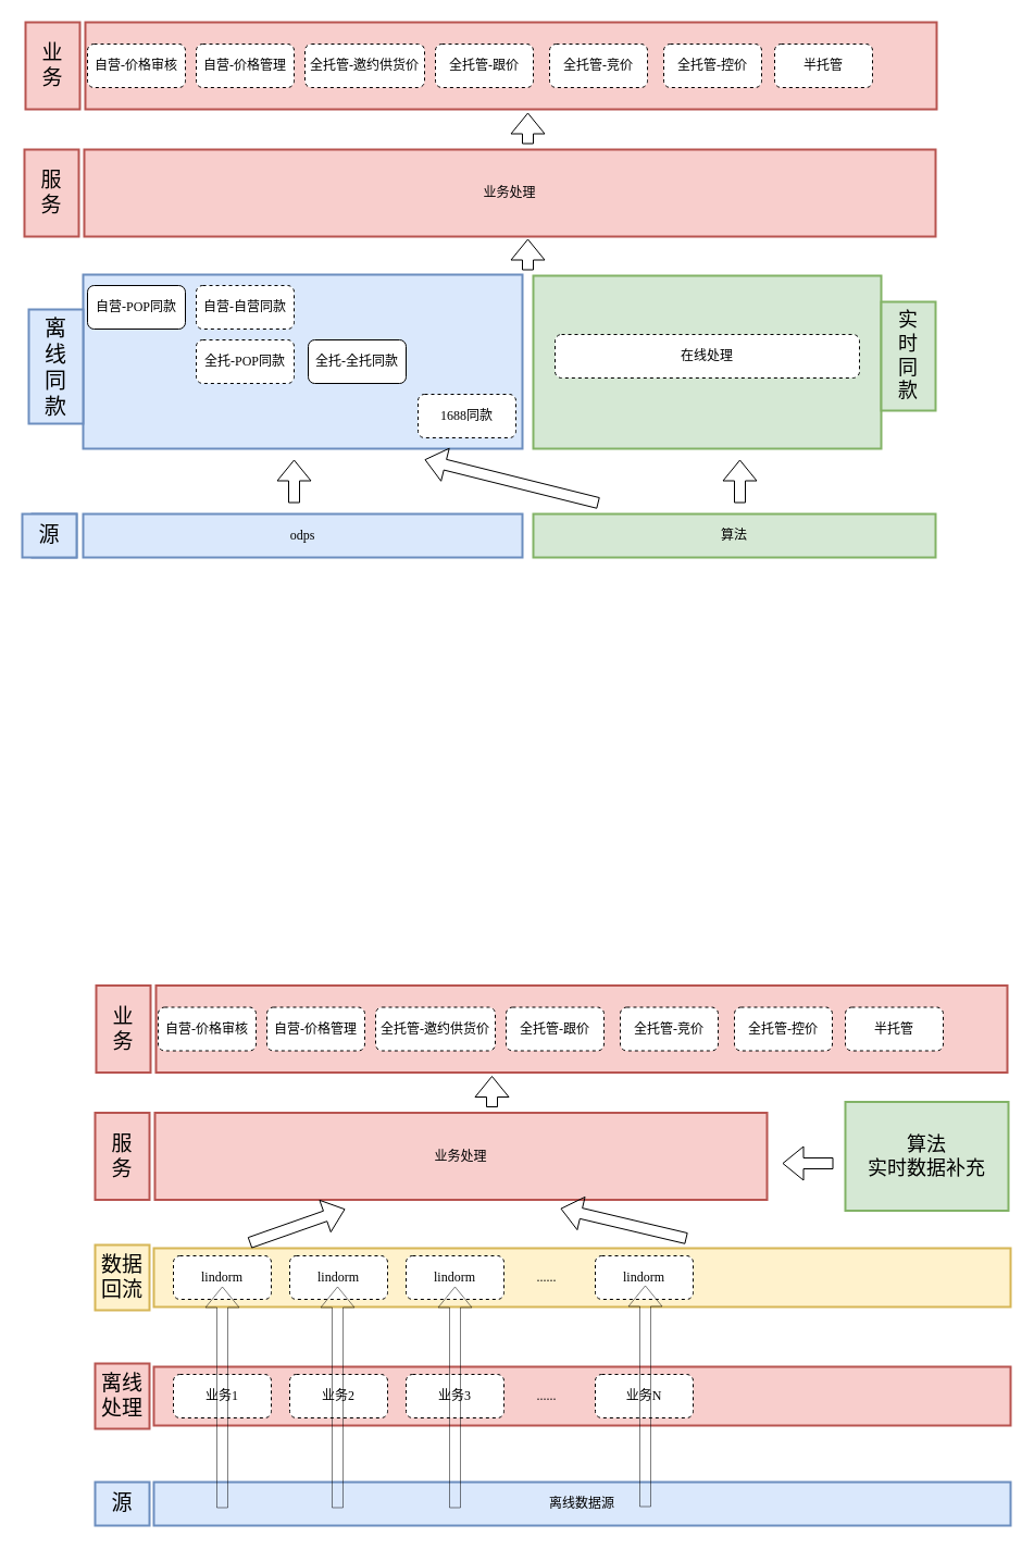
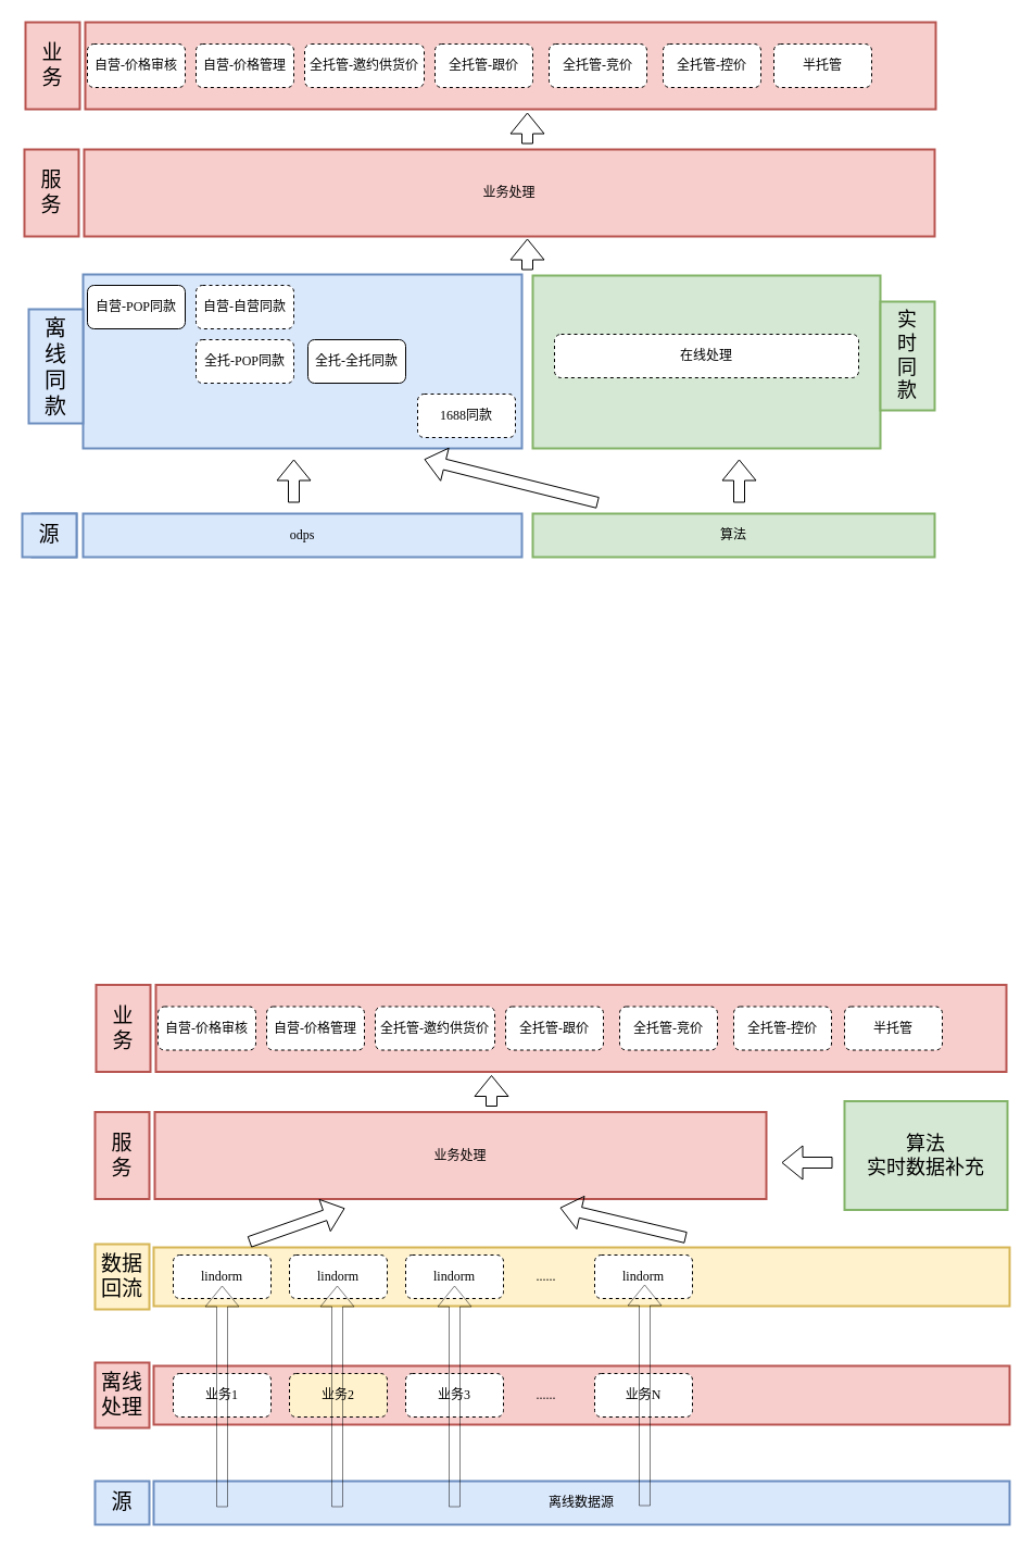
  <mxCell id="0" />
  <mxCell id="1" parent="0" />
  <mxCell id="2" value="&lt;font face=&quot;Garamond&quot;&gt;业务处理&lt;/font&gt;" style="rounded=0;whiteSpace=wrap;html=1;strokeWidth=2;fillColor=#f8cecc;strokeColor=#b85450;fontFamily=Comic Sans MS;" parent="1" vertex="1"><mxGeometry x="77" y="137" width="783" height="80" as="geometry" /></mxCell>
  <mxCell id="3" value="&lt;span style=&quot;font-size: 19px;&quot;&gt;服&lt;br&gt;务&lt;/span&gt;" style="rounded=0;whiteSpace=wrap;html=1;strokeWidth=2;fillColor=#f8cecc;strokeColor=#b85450;fontFamily=Comic Sans MS;" parent="1" vertex="1"><mxGeometry x="22" y="137" width="50" height="80" as="geometry" /></mxCell>
  <mxCell id="4" value="" style="rounded=0;whiteSpace=wrap;html=1;strokeWidth=2;fillColor=#dae8fc;strokeColor=#6c8ebf;fontFamily=Comic Sans MS;" parent="1" vertex="1"><mxGeometry x="76" y="252" width="404" height="160" as="geometry" /></mxCell>
  <mxCell id="5" value="&lt;span style=&quot;font-size: 20px;&quot;&gt;离&lt;br&gt;线&lt;br&gt;同&lt;br&gt;款&lt;br&gt;&lt;/span&gt;" style="rounded=0;whiteSpace=wrap;html=1;strokeWidth=2;fillColor=#dae8fc;strokeColor=#6c8ebf;fontFamily=Comic Sans MS;" parent="1" vertex="1"><mxGeometry x="26" y="284" width="50" height="105" as="geometry" /></mxCell>
  <mxCell id="6" value="1688同款" style="rounded=1;whiteSpace=wrap;html=1;strokeWidth=1;fontFamily=Garamond;labelBorderColor=none;dashed=1;" parent="1" vertex="1"><mxGeometry x="384" y="362" width="90" height="40" as="geometry" /></mxCell>
  <mxCell id="7" value="自营-自营同款" style="rounded=1;whiteSpace=wrap;html=1;strokeWidth=1;fontFamily=Garamond;labelBorderColor=none;dashed=1;" parent="1" vertex="1"><mxGeometry x="180" y="262" width="90" height="40" as="geometry" /></mxCell>
  <mxCell id="8" value="自营-POP同款" style="rounded=1;whiteSpace=wrap;html=1;strokeWidth=1;fontFamily=Garamond;labelBorderColor=none;dashed=0;" parent="1" vertex="1"><mxGeometry x="80" y="262" width="90" height="40" as="geometry" /></mxCell>
  <mxCell id="9" value="全托-POP同款" style="rounded=1;whiteSpace=wrap;html=1;strokeWidth=1;fontFamily=Garamond;labelBorderColor=none;dashed=1;" parent="1" vertex="1"><mxGeometry x="180" y="312" width="90" height="40" as="geometry" /></mxCell>
  <mxCell id="10" value="全托-全托同款" style="rounded=1;whiteSpace=wrap;html=1;strokeWidth=1;fontFamily=Garamond;labelBorderColor=none;dashed=0;" parent="1" vertex="1"><mxGeometry x="283" y="312" width="90" height="40" as="geometry" /></mxCell>
  <mxCell id="11" value="&lt;font face=&quot;Garamond&quot;&gt;odps&lt;/font&gt;" style="rounded=0;whiteSpace=wrap;html=1;strokeWidth=2;fillColor=#dae8fc;strokeColor=#6c8ebf;fontFamily=Comic Sans MS;" parent="1" vertex="1"><mxGeometry x="76" y="472" width="404" height="40" as="geometry" /></mxCell>
  <mxCell id="12" value="" style="shape=flexArrow;endArrow=classic;html=1;rounded=0;" parent="1" edge="1"><mxGeometry width="50" height="50" relative="1" as="geometry"><mxPoint x="270" y="462" as="sourcePoint" /><mxPoint x="270" y="422" as="targetPoint" /></mxGeometry></mxCell>
  <mxCell id="13" value="算法" style="rounded=0;whiteSpace=wrap;html=1;strokeWidth=2;fillColor=#d5e8d4;strokeColor=#82b366;fontFamily=Comic Sans MS;" parent="1" vertex="1"><mxGeometry x="490" y="472" width="370" height="40" as="geometry" /></mxCell>
  <mxCell id="14" value="" style="rounded=0;whiteSpace=wrap;html=1;strokeWidth=2;fillColor=#d5e8d4;strokeColor=#82b366;fontFamily=Comic Sans MS;" parent="1" vertex="1"><mxGeometry x="490" y="253" width="320" height="159" as="geometry" /></mxCell>
  <mxCell id="15" value="" style="shape=flexArrow;endArrow=classic;html=1;rounded=0;" parent="1" edge="1"><mxGeometry width="50" height="50" relative="1" as="geometry"><mxPoint x="550" y="462" as="sourcePoint" /><mxPoint x="390" y="422" as="targetPoint" /></mxGeometry></mxCell>
  <mxCell id="16" value="&lt;span style=&quot;font-size: 18px;&quot;&gt;实&lt;br&gt;时&lt;br&gt;同&lt;br&gt;款&lt;/span&gt;" style="rounded=0;whiteSpace=wrap;html=1;strokeWidth=2;fillColor=#d5e8d4;strokeColor=#82b366;fontFamily=Comic Sans MS;" parent="1" vertex="1"><mxGeometry x="810" y="277" width="50" height="100" as="geometry" /></mxCell>
  <mxCell id="17" value="" style="shape=flexArrow;endArrow=classic;html=1;rounded=0;" parent="1" edge="1"><mxGeometry width="50" height="50" relative="1" as="geometry"><mxPoint x="680" y="462" as="sourcePoint" /><mxPoint x="680" y="422" as="targetPoint" /></mxGeometry></mxCell>
  <mxCell id="18" value="&lt;font face=&quot;Garamond&quot;&gt;在线处理&lt;/font&gt;" style="rounded=1;whiteSpace=wrap;html=1;strokeWidth=1;fontFamily=Garamond;labelBorderColor=none;dashed=1;" parent="1" vertex="1"><mxGeometry x="510" y="307" width="280" height="40" as="geometry" /></mxCell>
  <mxCell id="19" value="&lt;span style=&quot;font-size: 20px;&quot;&gt;源&lt;br&gt;&lt;/span&gt;" style="rounded=0;whiteSpace=wrap;html=1;strokeWidth=2;fillColor=#dae8fc;strokeColor=#6c8ebf;fontFamily=Comic Sans MS;" parent="1" vertex="1"><mxGeometry x="29" y="472" width="41" height="40" as="geometry" /></mxCell>
  <mxCell id="20" value="" style="rounded=0;whiteSpace=wrap;html=1;strokeWidth=2;fillColor=#f8cecc;strokeColor=#b85450;fontFamily=Comic Sans MS;" parent="1" vertex="1"><mxGeometry x="78" y="20" width="783" height="80" as="geometry" /></mxCell>
  <mxCell id="21" value="&lt;span style=&quot;font-size: 19px;&quot;&gt;业&lt;br&gt;务&lt;/span&gt;" style="rounded=0;whiteSpace=wrap;html=1;strokeWidth=2;fillColor=#f8cecc;strokeColor=#b85450;fontFamily=Comic Sans MS;" parent="1" vertex="1"><mxGeometry x="23" y="20" width="50" height="80" as="geometry" /></mxCell>
  <mxCell id="22" value="自营-价格审核" style="rounded=1;whiteSpace=wrap;html=1;strokeWidth=1;fontFamily=Garamond;labelBorderColor=none;dashed=1;" parent="1" vertex="1"><mxGeometry x="80" y="40" width="90" height="40" as="geometry" /></mxCell>
  <mxCell id="23" value="自营-价格管理" style="rounded=1;whiteSpace=wrap;html=1;strokeWidth=1;fontFamily=Garamond;labelBorderColor=none;dashed=1;" parent="1" vertex="1"><mxGeometry x="180" y="40" width="90" height="40" as="geometry" /></mxCell>
  <mxCell id="24" value="全托管-邀约供货价" style="rounded=1;whiteSpace=wrap;html=1;strokeWidth=1;fontFamily=Garamond;labelBorderColor=none;dashed=1;" parent="1" vertex="1"><mxGeometry x="280" y="40" width="110" height="40" as="geometry" /></mxCell>
  <mxCell id="25" value="全托管-跟价" style="rounded=1;whiteSpace=wrap;html=1;strokeWidth=1;fontFamily=Garamond;labelBorderColor=none;dashed=1;" parent="1" vertex="1"><mxGeometry x="400" y="40" width="90" height="40" as="geometry" /></mxCell>
  <mxCell id="26" value="全托管-竞价" style="rounded=1;whiteSpace=wrap;html=1;strokeWidth=1;fontFamily=Garamond;labelBorderColor=none;dashed=1;" parent="1" vertex="1"><mxGeometry x="505" y="40" width="90" height="40" as="geometry" /></mxCell>
  <mxCell id="27" value="全托管-控价" style="rounded=1;whiteSpace=wrap;html=1;strokeWidth=1;fontFamily=Garamond;labelBorderColor=none;dashed=1;" parent="1" vertex="1"><mxGeometry x="610" y="40" width="90" height="40" as="geometry" /></mxCell>
  <mxCell id="28" value="半托管" style="rounded=1;whiteSpace=wrap;html=1;strokeWidth=1;fontFamily=Garamond;labelBorderColor=none;dashed=1;" parent="1" vertex="1"><mxGeometry x="712" y="40" width="90" height="40" as="geometry" /></mxCell>
  <mxCell id="29" value="" style="shape=flexArrow;endArrow=classic;html=1;rounded=0;" parent="1" edge="1"><mxGeometry width="50" height="50" relative="1" as="geometry"><mxPoint x="485" y="248" as="sourcePoint" /><mxPoint x="485" y="219" as="targetPoint" /></mxGeometry></mxCell>
  <mxCell id="30" value="" style="shape=flexArrow;endArrow=classic;html=1;rounded=0;" parent="1" edge="1"><mxGeometry width="50" height="50" relative="1" as="geometry"><mxPoint x="485" y="132" as="sourcePoint" /><mxPoint x="485" y="103" as="targetPoint" /></mxGeometry></mxCell>
  <mxCell id="31" value="&lt;span style=&quot;font-size: 19px;&quot;&gt;源&lt;/span&gt;" style="rounded=0;whiteSpace=wrap;html=1;strokeWidth=2;fillColor=#dae8fc;strokeColor=#6c8ebf;fontFamily=Comic Sans MS;" parent="1" vertex="1"><mxGeometry x="20" y="472" width="50" height="40" as="geometry" /></mxCell>
  <mxCell id="32" value="&lt;font face=&quot;Garamond&quot;&gt;业务处理&lt;/font&gt;" style="rounded=0;whiteSpace=wrap;html=1;strokeWidth=2;fillColor=#f8cecc;strokeColor=#b85450;fontFamily=Comic Sans MS;" vertex="1" parent="1"><mxGeometry x="142" y="1022.5" width="563" height="80" as="geometry" /></mxCell>
  <mxCell id="33" value="&lt;span style=&quot;font-size: 19px;&quot;&gt;服&lt;br&gt;务&lt;/span&gt;" style="rounded=0;whiteSpace=wrap;html=1;strokeWidth=2;fillColor=#f8cecc;strokeColor=#b85450;fontFamily=Comic Sans MS;" vertex="1" parent="1"><mxGeometry x="87" y="1022.5" width="50" height="80" as="geometry" /></mxCell>
  <mxCell id="34" value="&lt;font face=&quot;Garamond&quot;&gt;离线数据源&lt;/font&gt;" style="rounded=0;whiteSpace=wrap;html=1;strokeWidth=2;fillColor=#dae8fc;strokeColor=#6c8ebf;fontFamily=Comic Sans MS;" vertex="1" parent="1"><mxGeometry x="141" y="1362" width="788" height="40" as="geometry" /></mxCell>
  <mxCell id="35" value="" style="rounded=0;whiteSpace=wrap;html=1;strokeWidth=2;fillColor=#f8cecc;strokeColor=#b85450;fontFamily=Comic Sans MS;" vertex="1" parent="1"><mxGeometry x="141" y="1256" width="788" height="54" as="geometry" /></mxCell>
  <mxCell id="36" value="&lt;span style=&quot;font-size: 18px;&quot;&gt;算法&lt;br&gt;实时数据补充&lt;/span&gt;" style="rounded=0;whiteSpace=wrap;html=1;strokeWidth=2;fillColor=#d5e8d4;strokeColor=#82b366;fontFamily=Comic Sans MS;" vertex="1" parent="1"><mxGeometry x="777" y="1012.5" width="150" height="100" as="geometry" /></mxCell>
  <mxCell id="37" value="" style="rounded=0;whiteSpace=wrap;html=1;strokeWidth=2;fillColor=#f8cecc;strokeColor=#b85450;fontFamily=Comic Sans MS;" vertex="1" parent="1"><mxGeometry x="143" y="905.5" width="783" height="80" as="geometry" /></mxCell>
  <mxCell id="38" value="&lt;span style=&quot;font-size: 19px;&quot;&gt;业&lt;br&gt;务&lt;/span&gt;" style="rounded=0;whiteSpace=wrap;html=1;strokeWidth=2;fillColor=#f8cecc;strokeColor=#b85450;fontFamily=Comic Sans MS;" vertex="1" parent="1"><mxGeometry x="88" y="905.5" width="50" height="80" as="geometry" /></mxCell>
  <mxCell id="39" value="自营-价格审核" style="rounded=1;whiteSpace=wrap;html=1;strokeWidth=1;fontFamily=Garamond;labelBorderColor=none;dashed=1;" vertex="1" parent="1"><mxGeometry x="145" y="925.5" width="90" height="40" as="geometry" /></mxCell>
  <mxCell id="40" value="自营-价格管理" style="rounded=1;whiteSpace=wrap;html=1;strokeWidth=1;fontFamily=Garamond;labelBorderColor=none;dashed=1;" vertex="1" parent="1"><mxGeometry x="245" y="925.5" width="90" height="40" as="geometry" /></mxCell>
  <mxCell id="41" value="全托管-邀约供货价" style="rounded=1;whiteSpace=wrap;html=1;strokeWidth=1;fontFamily=Garamond;labelBorderColor=none;dashed=1;" vertex="1" parent="1"><mxGeometry x="345" y="925.5" width="110" height="40" as="geometry" /></mxCell>
  <mxCell id="42" value="全托管-跟价" style="rounded=1;whiteSpace=wrap;html=1;strokeWidth=1;fontFamily=Garamond;labelBorderColor=none;dashed=1;" vertex="1" parent="1"><mxGeometry x="465" y="925.5" width="90" height="40" as="geometry" /></mxCell>
  <mxCell id="43" value="全托管-竞价" style="rounded=1;whiteSpace=wrap;html=1;strokeWidth=1;fontFamily=Garamond;labelBorderColor=none;dashed=1;" vertex="1" parent="1"><mxGeometry x="570" y="925.5" width="90" height="40" as="geometry" /></mxCell>
  <mxCell id="44" value="全托管-控价" style="rounded=1;whiteSpace=wrap;html=1;strokeWidth=1;fontFamily=Garamond;labelBorderColor=none;dashed=1;" vertex="1" parent="1"><mxGeometry x="675" y="925.5" width="90" height="40" as="geometry" /></mxCell>
  <mxCell id="45" value="半托管" style="rounded=1;whiteSpace=wrap;html=1;strokeWidth=1;fontFamily=Garamond;labelBorderColor=none;dashed=1;" vertex="1" parent="1"><mxGeometry x="777" y="925.5" width="90" height="40" as="geometry" /></mxCell>
  <mxCell id="46" value="" style="shape=flexArrow;endArrow=classic;html=1;rounded=0;" edge="1" parent="1"><mxGeometry width="50" height="50" relative="1" as="geometry"><mxPoint x="452" y="1017.5" as="sourcePoint" /><mxPoint x="452" y="988.5" as="targetPoint" /></mxGeometry></mxCell>
  <mxCell id="47" value="&lt;span style=&quot;font-size: 19px;&quot;&gt;源&lt;/span&gt;" style="rounded=0;whiteSpace=wrap;html=1;strokeWidth=2;fillColor=#dae8fc;strokeColor=#6c8ebf;fontFamily=Comic Sans MS;" vertex="1" parent="1"><mxGeometry x="87" y="1362" width="50" height="40" as="geometry" /></mxCell>
  <mxCell id="48" value="业务1" style="rounded=1;whiteSpace=wrap;html=1;strokeWidth=1;fontFamily=Garamond;labelBorderColor=none;dashed=1;" vertex="1" parent="1"><mxGeometry x="159" y="1263" width="90" height="40" as="geometry" /></mxCell>
- <mxCell id="49" value="业务2" style="rounded=1;whiteSpace=wrap;html=1;strokeWidth=1;fontFamily=Garamond;labelBorderColor=none;dashed=1;" vertex="1" parent="1"><mxGeometry x="266" y="1263" width="90" height="40" as="geometry" /></mxCell>
+ <mxCell id="49" value="业务2" style="rounded=1;whiteSpace=wrap;html=1;strokeWidth=1;fontFamily=Garamond;labelBorderColor=none;dashed=1;fillColor=#fff2cc;" vertex="1" parent="1"><mxGeometry x="266" y="1263" width="90" height="40" as="geometry" /></mxCell>
  <mxCell id="50" value="业务3" style="rounded=1;whiteSpace=wrap;html=1;strokeWidth=1;fontFamily=Garamond;labelBorderColor=none;dashed=1;" vertex="1" parent="1"><mxGeometry x="373" y="1263" width="90" height="40" as="geometry" /></mxCell>
  <mxCell id="51" value="业务N" style="rounded=1;whiteSpace=wrap;html=1;strokeWidth=1;fontFamily=Garamond;labelBorderColor=none;dashed=1;" vertex="1" parent="1"><mxGeometry x="547" y="1263" width="90" height="40" as="geometry" /></mxCell>
  <mxCell id="52" value="......" style="rounded=1;whiteSpace=wrap;html=1;strokeWidth=1;fontFamily=Garamond;labelBorderColor=none;dashed=1;fillColor=none;strokeColor=none;" vertex="1" parent="1"><mxGeometry x="480" y="1263" width="45" height="40" as="geometry" /></mxCell>
  <mxCell id="53" value="" style="rounded=0;whiteSpace=wrap;html=1;strokeWidth=2;fillColor=#fff2cc;strokeColor=#d6b656;fontFamily=Comic Sans MS;" vertex="1" parent="1"><mxGeometry x="141" y="1147" width="788" height="54" as="geometry" /></mxCell>
  <mxCell id="54" value="lindorm" style="rounded=1;whiteSpace=wrap;html=1;strokeWidth=1;fontFamily=Garamond;labelBorderColor=none;dashed=1;" vertex="1" parent="1"><mxGeometry x="159" y="1154" width="90" height="40" as="geometry" /></mxCell>
  <mxCell id="55" value="lindorm" style="rounded=1;whiteSpace=wrap;html=1;strokeWidth=1;fontFamily=Garamond;labelBorderColor=none;dashed=1;" vertex="1" parent="1"><mxGeometry x="266" y="1154" width="90" height="40" as="geometry" /></mxCell>
  <mxCell id="56" value="lindorm" style="rounded=1;whiteSpace=wrap;html=1;strokeWidth=1;fontFamily=Garamond;labelBorderColor=none;dashed=1;" vertex="1" parent="1"><mxGeometry x="373" y="1154" width="90" height="40" as="geometry" /></mxCell>
  <mxCell id="57" value="lindorm" style="rounded=1;whiteSpace=wrap;html=1;strokeWidth=1;fontFamily=Garamond;labelBorderColor=none;dashed=1;" vertex="1" parent="1"><mxGeometry x="547" y="1154" width="90" height="40" as="geometry" /></mxCell>
  <mxCell id="58" value="......" style="rounded=1;whiteSpace=wrap;html=1;strokeWidth=1;fontFamily=Garamond;labelBorderColor=none;dashed=1;fillColor=none;strokeColor=none;" vertex="1" parent="1"><mxGeometry x="480" y="1154" width="45" height="40" as="geometry" /></mxCell>
  <mxCell id="59" value="" style="shape=flexArrow;endArrow=classic;html=1;rounded=0;opacity=50;" edge="1" parent="1"><mxGeometry width="50" height="50" relative="1" as="geometry"><mxPoint x="204" y="1386" as="sourcePoint" /><mxPoint x="204" y="1182" as="targetPoint" /></mxGeometry></mxCell>
  <mxCell id="60" value="" style="shape=flexArrow;endArrow=classic;html=1;rounded=0;opacity=50;" edge="1" parent="1"><mxGeometry width="50" height="50" relative="1" as="geometry"><mxPoint x="310" y="1386" as="sourcePoint" /><mxPoint x="310" y="1182" as="targetPoint" /></mxGeometry></mxCell>
  <mxCell id="61" value="" style="shape=flexArrow;endArrow=classic;html=1;rounded=0;opacity=50;" edge="1" parent="1"><mxGeometry width="50" height="50" relative="1" as="geometry"><mxPoint x="418" y="1386" as="sourcePoint" /><mxPoint x="418" y="1182" as="targetPoint" /></mxGeometry></mxCell>
  <mxCell id="62" value="" style="shape=flexArrow;endArrow=classic;html=1;rounded=0;opacity=50;" edge="1" parent="1"><mxGeometry width="50" height="50" relative="1" as="geometry"><mxPoint x="593" y="1385" as="sourcePoint" /><mxPoint x="593" y="1181" as="targetPoint" /></mxGeometry></mxCell>
  <mxCell id="63" value="&lt;span style=&quot;font-size: 19px;&quot;&gt;离线处理&lt;/span&gt;" style="rounded=0;whiteSpace=wrap;html=1;strokeWidth=2;fillColor=#f8cecc;strokeColor=#b85450;fontFamily=Comic Sans MS;" vertex="1" parent="1"><mxGeometry x="87" y="1253" width="50" height="60" as="geometry" /></mxCell>
  <mxCell id="64" value="&lt;span style=&quot;font-size: 19px;&quot;&gt;数据回流&lt;/span&gt;" style="rounded=0;whiteSpace=wrap;html=1;strokeWidth=2;fillColor=#fff2cc;strokeColor=#d6b656;fontFamily=Comic Sans MS;" vertex="1" parent="1"><mxGeometry x="87" y="1144" width="50" height="60" as="geometry" /></mxCell>
  <mxCell id="65" value="" style="shape=flexArrow;endArrow=classic;html=1;rounded=0;" edge="1" parent="1"><mxGeometry width="50" height="50" relative="1" as="geometry"><mxPoint x="766" y="1069" as="sourcePoint" /><mxPoint x="719" y="1069" as="targetPoint" /></mxGeometry></mxCell>
  <mxCell id="66" value="" style="shape=flexArrow;endArrow=classic;html=1;rounded=0;" edge="1" parent="1"><mxGeometry width="50" height="50" relative="1" as="geometry"><mxPoint x="631" y="1138" as="sourcePoint" /><mxPoint x="515" y="1110.5" as="targetPoint" /></mxGeometry></mxCell>
  <mxCell id="67" value="" style="shape=flexArrow;endArrow=classic;html=1;rounded=0;" edge="1" parent="1"><mxGeometry width="50" height="50" relative="1" as="geometry"><mxPoint x="229" y="1142" as="sourcePoint" /><mxPoint x="317" y="1111" as="targetPoint" /></mxGeometry></mxCell>
